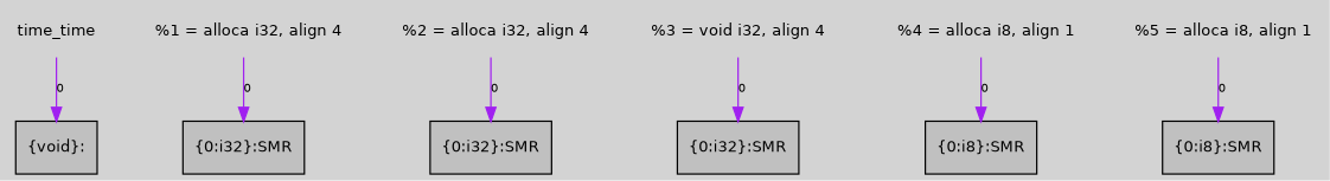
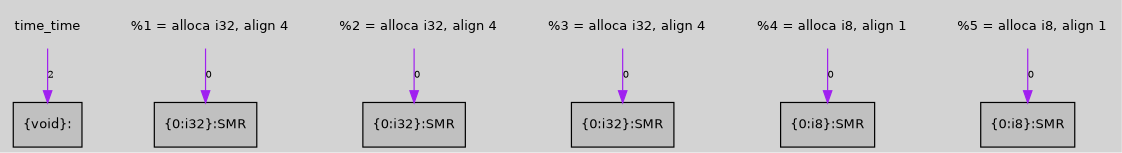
  digraph {
    bgcolor=lightgray
    fontname=Helvetica
    node [fontname=Helvetica fontsize=11 shape=record]
    edge [arrowtail=tee color=purple fontsize=8]
    n1 [fillcolor=gray label="{\{void\}:}" style=filled]
    n2 [fillcolor=gray label="{\{0:i32\}:SMR}" style=filled]
    n3 [fillcolor=gray label="{\{0:i32\}:SMR}" style=filled]
    n4 [fillcolor=gray label="{\{0:i32\}:SMR}" style=filled]
    n5 [fillcolor=gray label="{\{0:i8\}:SMR}" style=filled]
    n6 [fillcolor=gray label="{\{0:i8\}:SMR}" style=filled]
    n7 [label="  %1 = alloca i32, align 4" shape=plaintext]
    n8 [label="  %2 = alloca i32, align 4" shape=plaintext]
    n9 [label=time_time shape=plaintext]
    n10 [label="  %5 = alloca i8, align 1" shape=plaintext]
-   n11 [label="%3 = void i32, align 4" shape=plaintext]
+   n11 [label="  %3 = alloca i32, align 4" shape=plaintext]
    n12 [label="  %4 = alloca i8, align 1" shape=plaintext]
    n7 -> n2 [label=0]
    n8 -> n3 [label=0]
-   n9 -> n1 [label=0]
+   n9 -> n1 [label=2]
    n10 -> n6 [label=0]
    n11 -> n4 [label=0]
    n12 -> n5 [label=0]
  }
